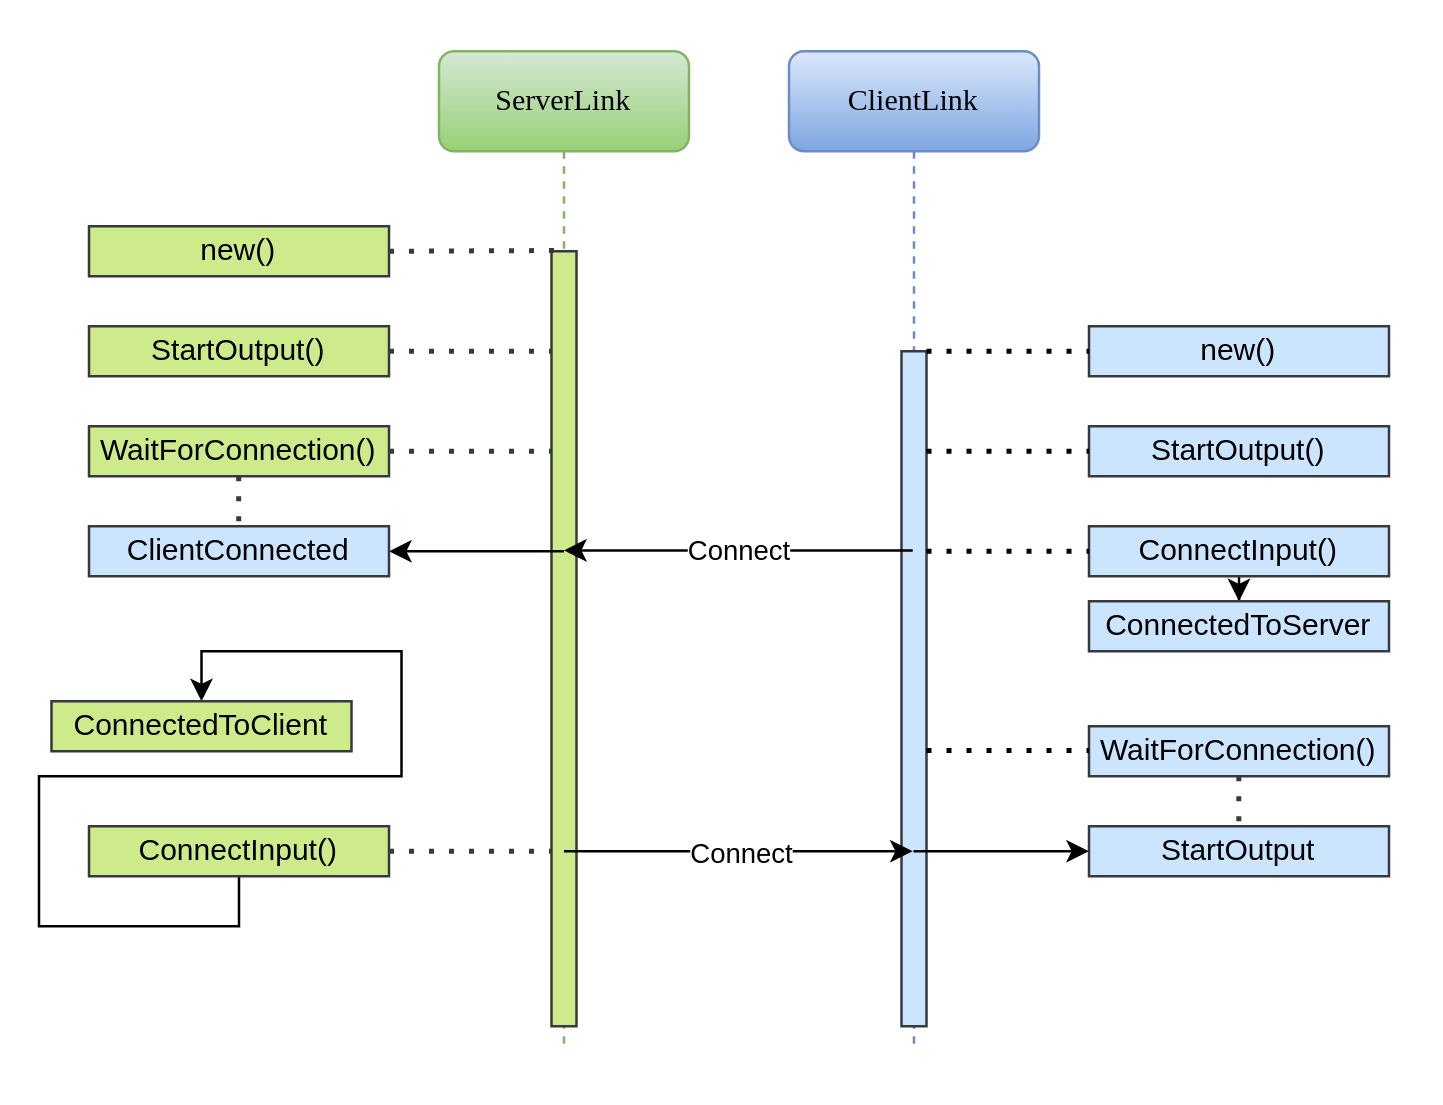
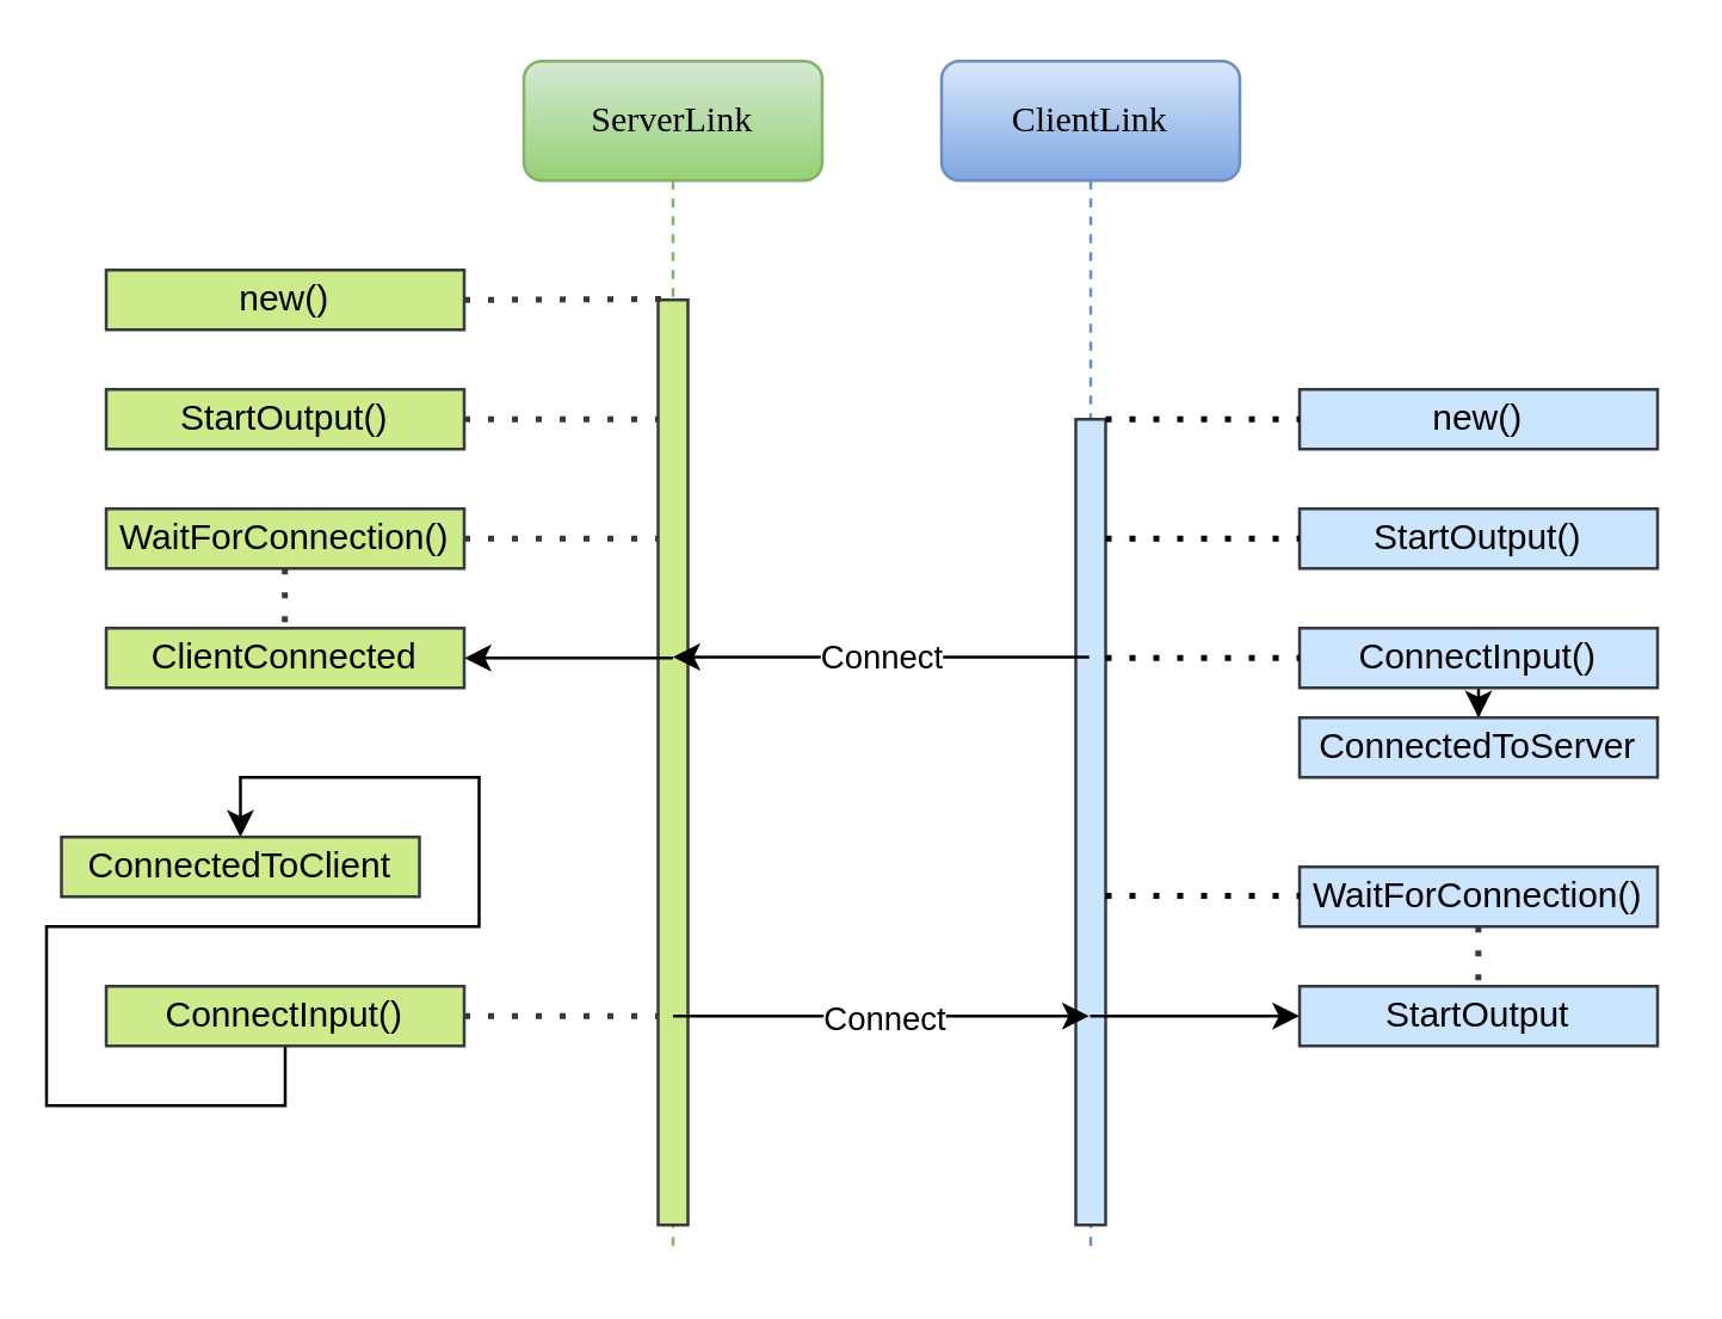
  <mxCell id="0" />
  <mxCell id="1" parent="0" />
  <mxCell id="2" value="&lt;div&gt;ClientLink&lt;/div&gt;" style="shape=umlLifeline;perimeter=lifelinePerimeter;whiteSpace=wrap;html=1;container=1;collapsible=0;recursiveResize=0;outlineConnect=0;rounded=1;shadow=0;comic=0;labelBackgroundColor=none;strokeWidth=1;fontFamily=Verdana;fontSize=12;align=center;fillColor=#dae8fc;strokeColor=#6c8ebf;gradientColor=#7ea6e0;" parent="1" vertex="1"><mxGeometry x="315" y="20" width="100" height="400" as="geometry" /></mxCell>
  <mxCell id="3" value="" style="html=1;points=[];perimeter=orthogonalPerimeter;rounded=0;shadow=0;comic=0;labelBackgroundColor=none;strokeWidth=1;fontFamily=Verdana;fontSize=12;align=center;fillColor=#cce5ff;strokeColor=#36393d;" parent="2" vertex="1"><mxGeometry x="45" y="120" width="10" height="270" as="geometry" /></mxCell>
  <mxCell id="4" value="ServerLink" style="shape=umlLifeline;perimeter=lifelinePerimeter;whiteSpace=wrap;html=1;container=1;collapsible=0;recursiveResize=0;outlineConnect=0;rounded=1;shadow=0;comic=0;labelBackgroundColor=none;strokeWidth=1;fontFamily=Verdana;fontSize=12;align=center;fillColor=#d5e8d4;strokeColor=#82b366;gradientColor=#97d077;" parent="1" vertex="1"><mxGeometry x="175" y="20" width="100" height="400" as="geometry" /></mxCell>
  <mxCell id="5" value="" style="html=1;points=[];perimeter=orthogonalPerimeter;rounded=0;shadow=0;comic=0;labelBackgroundColor=none;strokeWidth=1;fontFamily=Verdana;fontSize=12;align=center;fillColor=#cdeb8b;strokeColor=#36393d;" parent="4" vertex="1"><mxGeometry x="45" y="80" width="10" height="310" as="geometry" /></mxCell>
  <mxCell id="6" value="" style="endArrow=classic;html=1;" parent="4" edge="1"><mxGeometry relative="1" as="geometry"><mxPoint x="50" y="320" as="sourcePoint" /><mxPoint x="189.5" y="320.0" as="targetPoint" /></mxGeometry></mxCell>
  <mxCell id="7" value="Connect" style="edgeLabel;resizable=0;html=1;align=center;verticalAlign=middle;" parent="6" connectable="0" vertex="1"><mxGeometry relative="1" as="geometry" /></mxCell>
  <mxCell id="8" value="" style="endArrow=classic;html=1;entryX=1;entryY=0.5;entryDx=0;entryDy=0;" parent="4" target="18" edge="1"><mxGeometry width="50" height="50" relative="1" as="geometry"><mxPoint x="50" y="200" as="sourcePoint" /><mxPoint x="100" y="150" as="targetPoint" /></mxGeometry></mxCell>
  <mxCell id="9" value="new()" style="rounded=0;whiteSpace=wrap;html=1;fillColor=#cdeb8b;strokeColor=#36393d;" parent="1" vertex="1"><mxGeometry x="35" y="90" width="120" height="20" as="geometry" /></mxCell>
  <mxCell id="10" value="StartOutput()" style="rounded=0;whiteSpace=wrap;html=1;fillColor=#cdeb8b;strokeColor=#36393d;" parent="1" vertex="1"><mxGeometry x="35" y="130" width="120" height="20" as="geometry" /></mxCell>
  <mxCell id="11" value="new()" style="rounded=0;whiteSpace=wrap;html=1;fillColor=#cce5ff;strokeColor=#36393d;" parent="1" vertex="1"><mxGeometry x="435" y="130" width="120" height="20" as="geometry" /></mxCell>
  <mxCell id="12" value="" style="endArrow=none;dashed=1;html=1;dashPattern=1 3;strokeWidth=2;exitX=1;exitY=0.5;exitDx=0;exitDy=0;fillColor=#cdeb8b;strokeColor=#36393d;" parent="1" source="10" edge="1"><mxGeometry width="50" height="50" relative="1" as="geometry"><mxPoint x="105" y="280" as="sourcePoint" /><mxPoint x="220" y="140" as="targetPoint" /><Array as="points"><mxPoint x="175" y="140" /></Array></mxGeometry></mxCell>
  <mxCell id="13" value="" style="endArrow=none;dashed=1;html=1;dashPattern=1 3;strokeWidth=2;entryX=0.45;entryY=-0.001;entryDx=0;entryDy=0;entryPerimeter=0;exitX=1;exitY=0.5;exitDx=0;exitDy=0;fillColor=#cdeb8b;strokeColor=#36393d;" parent="1" source="9" target="5" edge="1"><mxGeometry width="50" height="50" relative="1" as="geometry"><mxPoint x="165" y="120" as="sourcePoint" /><mxPoint x="215" y="70" as="targetPoint" /></mxGeometry></mxCell>
  <mxCell id="14" value="" style="endArrow=none;dashed=1;html=1;dashPattern=1 3;strokeWidth=2;entryX=0;entryY=0.5;entryDx=0;entryDy=0;" parent="1" target="11" edge="1"><mxGeometry width="50" height="50" relative="1" as="geometry"><mxPoint x="370" y="140" as="sourcePoint" /><mxPoint x="345" y="260" as="targetPoint" /></mxGeometry></mxCell>
  <mxCell id="15" value="StartOutput" style="rounded=0;whiteSpace=wrap;html=1;fillColor=#cce5ff;strokeColor=#36393d;" parent="1" vertex="1"><mxGeometry x="435" y="330" width="120" height="20" as="geometry" /></mxCell>
  <mxCell id="16" value="" style="endArrow=classic;html=1;" parent="1" edge="1"><mxGeometry relative="1" as="geometry"><mxPoint x="364.5" y="219.66" as="sourcePoint" /><mxPoint x="225" y="219.66" as="targetPoint" /></mxGeometry></mxCell>
  <mxCell id="17" value="Connect" style="edgeLabel;resizable=0;html=1;align=center;verticalAlign=middle;" parent="16" connectable="0" vertex="1"><mxGeometry relative="1" as="geometry" /></mxCell>
- <mxCell id="18" value="ClientConnected" style="rounded=0;whiteSpace=wrap;html=1;fillColor=#cce5ff;strokeColor=#36393d;" parent="1" vertex="1"><mxGeometry x="35" y="210" width="120" height="20" as="geometry" /></mxCell>
+ <mxCell id="18" value="ClientConnected" style="rounded=0;whiteSpace=wrap;html=1;fillColor=#cdeb8b;strokeColor=#36393d;" parent="1" vertex="1"><mxGeometry x="35" y="210" width="120" height="20" as="geometry" /></mxCell>
  <mxCell id="19" value="" style="endArrow=classic;html=1;entryX=0;entryY=0.5;entryDx=0;entryDy=0;" parent="1" target="15" edge="1"><mxGeometry width="50" height="50" relative="1" as="geometry"><mxPoint x="364.81" y="340" as="sourcePoint" /><mxPoint x="415" y="310" as="targetPoint" /></mxGeometry></mxCell>
  <mxCell id="20" value="StartOutput()" style="rounded=0;whiteSpace=wrap;html=1;fillColor=#cce5ff;strokeColor=#36393d;" vertex="1" parent="1"><mxGeometry x="435" y="170" width="120" height="20" as="geometry" /></mxCell>
  <mxCell id="21" value="" style="endArrow=none;dashed=1;html=1;dashPattern=1 3;strokeWidth=2;entryX=0;entryY=0.5;entryDx=0;entryDy=0;" edge="1" parent="1" target="20"><mxGeometry width="50" height="50" relative="1" as="geometry"><mxPoint x="370" y="180" as="sourcePoint" /><mxPoint x="345" y="300" as="targetPoint" /></mxGeometry></mxCell>
  <mxCell id="22" value="" style="edgeStyle=orthogonalEdgeStyle;rounded=0;orthogonalLoop=1;jettySize=auto;html=1;endArrow=classic;endFill=1;strokeWidth=1;entryX=0.5;entryY=0;entryDx=0;entryDy=0;" edge="1" parent="1" source="23" target="31"><mxGeometry relative="1" as="geometry" /></mxCell>
  <mxCell id="23" value="ConnectInput()" style="rounded=0;whiteSpace=wrap;html=1;fillColor=#cce5ff;strokeColor=#36393d;" vertex="1" parent="1"><mxGeometry x="435" y="210" width="120" height="20" as="geometry" /></mxCell>
  <mxCell id="24" value="" style="endArrow=none;dashed=1;html=1;dashPattern=1 3;strokeWidth=2;entryX=0;entryY=0.5;entryDx=0;entryDy=0;" edge="1" parent="1" target="23"><mxGeometry width="50" height="50" relative="1" as="geometry"><mxPoint x="370" y="220" as="sourcePoint" /><mxPoint x="345" y="340" as="targetPoint" /></mxGeometry></mxCell>
  <mxCell id="25" value="WaitForConnection()" style="rounded=0;whiteSpace=wrap;html=1;fillColor=#cdeb8b;strokeColor=#36393d;" vertex="1" parent="1"><mxGeometry x="35" y="170" width="120" height="20" as="geometry" /></mxCell>
  <mxCell id="26" value="" style="endArrow=none;dashed=1;html=1;dashPattern=1 3;strokeWidth=2;exitX=1;exitY=0.5;exitDx=0;exitDy=0;fillColor=#cdeb8b;strokeColor=#36393d;" edge="1" parent="1" source="25"><mxGeometry width="50" height="50" relative="1" as="geometry"><mxPoint x="105" y="320" as="sourcePoint" /><mxPoint x="220" y="180" as="targetPoint" /><Array as="points"><mxPoint x="175" y="180" /></Array></mxGeometry></mxCell>
  <mxCell id="27" value="" style="endArrow=none;dashed=1;html=1;dashPattern=1 3;strokeWidth=2;fillColor=#cdeb8b;strokeColor=#36393d;" edge="1" parent="1"><mxGeometry width="50" height="50" relative="1" as="geometry"><mxPoint x="94.88" y="190" as="sourcePoint" /><mxPoint x="95" y="210" as="targetPoint" /><Array as="points"><mxPoint x="94.88" y="209.66" /></Array></mxGeometry></mxCell>
  <mxCell id="28" style="edgeStyle=orthogonalEdgeStyle;rounded=0;orthogonalLoop=1;jettySize=auto;html=1;exitX=0.5;exitY=1;exitDx=0;exitDy=0;entryX=0.5;entryY=0;entryDx=0;entryDy=0;endArrow=classic;endFill=1;strokeWidth=1;" edge="1" parent="1" source="29" target="32"><mxGeometry relative="1" as="geometry" /></mxCell>
  <mxCell id="29" value="ConnectInput()" style="rounded=0;whiteSpace=wrap;html=1;fillColor=#cdeb8b;strokeColor=#36393d;" vertex="1" parent="1"><mxGeometry x="35" y="330" width="120" height="20" as="geometry" /></mxCell>
  <mxCell id="30" value="" style="endArrow=none;dashed=1;html=1;dashPattern=1 3;strokeWidth=2;exitX=1;exitY=0.5;exitDx=0;exitDy=0;fillColor=#cdeb8b;strokeColor=#36393d;" edge="1" parent="1" source="29"><mxGeometry width="50" height="50" relative="1" as="geometry"><mxPoint x="105" y="480" as="sourcePoint" /><mxPoint x="220" y="340" as="targetPoint" /><Array as="points"><mxPoint x="175" y="340" /></Array></mxGeometry></mxCell>
  <mxCell id="31" value="ConnectedToServer" style="rounded=0;whiteSpace=wrap;html=1;fillColor=#cce5ff;strokeColor=#36393d;" vertex="1" parent="1"><mxGeometry x="435" y="240" width="120" height="20" as="geometry" /></mxCell>
  <mxCell id="32" value="ConnectedToClient" style="rounded=0;whiteSpace=wrap;html=1;fillColor=#cdeb8b;strokeColor=#36393d;" vertex="1" parent="1"><mxGeometry x="20" y="280" width="120" height="20" as="geometry" /></mxCell>
  <mxCell id="33" value="WaitForConnection()" style="rounded=0;whiteSpace=wrap;html=1;fillColor=#cce5ff;strokeColor=#36393d;" vertex="1" parent="1"><mxGeometry x="435" y="290" width="120" height="20" as="geometry" /></mxCell>
  <mxCell id="34" value="" style="endArrow=none;dashed=1;html=1;dashPattern=1 3;strokeWidth=2;entryX=0;entryY=0.5;entryDx=0;entryDy=0;" edge="1" parent="1"><mxGeometry width="50" height="50" relative="1" as="geometry"><mxPoint x="370" y="299.66" as="sourcePoint" /><mxPoint x="435" y="299.66" as="targetPoint" /></mxGeometry></mxCell>
  <mxCell id="35" value="" style="endArrow=none;dashed=1;html=1;dashPattern=1 3;strokeWidth=2;fillColor=#cdeb8b;strokeColor=#36393d;" edge="1" parent="1"><mxGeometry width="50" height="50" relative="1" as="geometry"><mxPoint x="494.93" y="310" as="sourcePoint" /><mxPoint x="495.05" y="330" as="targetPoint" /><Array as="points"><mxPoint x="494.93" y="329.66" /></Array></mxGeometry></mxCell>
